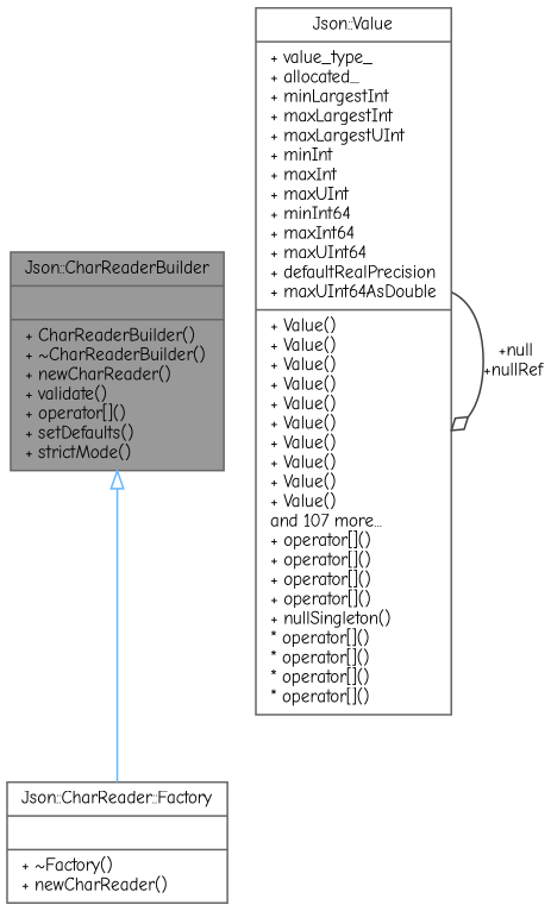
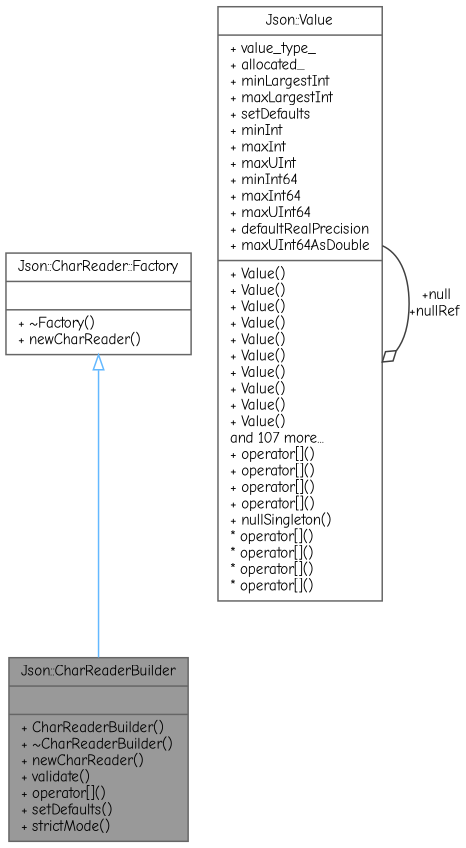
  digraph {
    fontname="Comic Neue"
    node [color=gray40 fillcolor=white fontname="Comic Neue" fontsize=10 shape=record style=filled]
    edge [fontname="Comic Neue" fontsize=10 labelfontname=Helvetica labelfontsize=10 style=solid]
    n1 [fillcolor=grey60 fontcolor=black height=0.2 label="{Json::CharReaderBuilder\n||+ CharReaderBuilder()\l+ ~CharReaderBuilder()\l+ newCharReader()\l+ validate()\l+ operator[]()\l+ setDefaults()\l+ strictMode()\l}" width=0.4]
    n2 [height=0.2 label="{Json::CharReader::Factory\n||+ ~Factory()\l+ newCharReader()\l}" width=0.4]
-   n3 [height=0.2 label="{Json::Value\n|+ value_type_\l+ allocated_\l+ minLargestInt\l+ maxLargestInt\l+ maxLargestUInt\l+ minInt\l+ maxInt\l+ maxUInt\l+ minInt64\l+ maxInt64\l+ maxUInt64\l+ defaultRealPrecision\l+ maxUInt64AsDouble\l|+ Value()\l+ Value()\l+ Value()\l+ Value()\l+ Value()\l+ Value()\l+ Value()\l+ Value()\l+ Value()\l+ Value()\land 107 more...\l+ operator[]()\l+ operator[]()\l+ operator[]()\l+ operator[]()\l+ nullSingleton()\l* operator[]()\l* operator[]()\l* operator[]()\l* operator[]()\l}" width=0.4]
-   n1 -> n2 [arrowtail=onormal color=steelblue1 dir=back]
+   n3 [height=0.2 label="{Json::Value\n|+ value_type_\l+ allocated_\l+ minLargestInt\l+ maxLargestInt\l+ setDefaults\l+ minInt\l+ maxInt\l+ maxUInt\l+ minInt64\l+ maxInt64\l+ maxUInt64\l+ defaultRealPrecision\l+ maxUInt64AsDouble\l|+ Value()\l+ Value()\l+ Value()\l+ Value()\l+ Value()\l+ Value()\l+ Value()\l+ Value()\l+ Value()\l+ Value()\land 107 more...\l+ operator[]()\l+ operator[]()\l+ operator[]()\l+ operator[]()\l+ nullSingleton()\l* operator[]()\l* operator[]()\l* operator[]()\l* operator[]()\l}" width=0.4]
+   n2 -> n1 [arrowtail=onormal color=steelblue1 dir=back]
    n3 -> n3 [arrowhead=odiamond color=grey25 label=" +null\n+nullRef"]
  }
